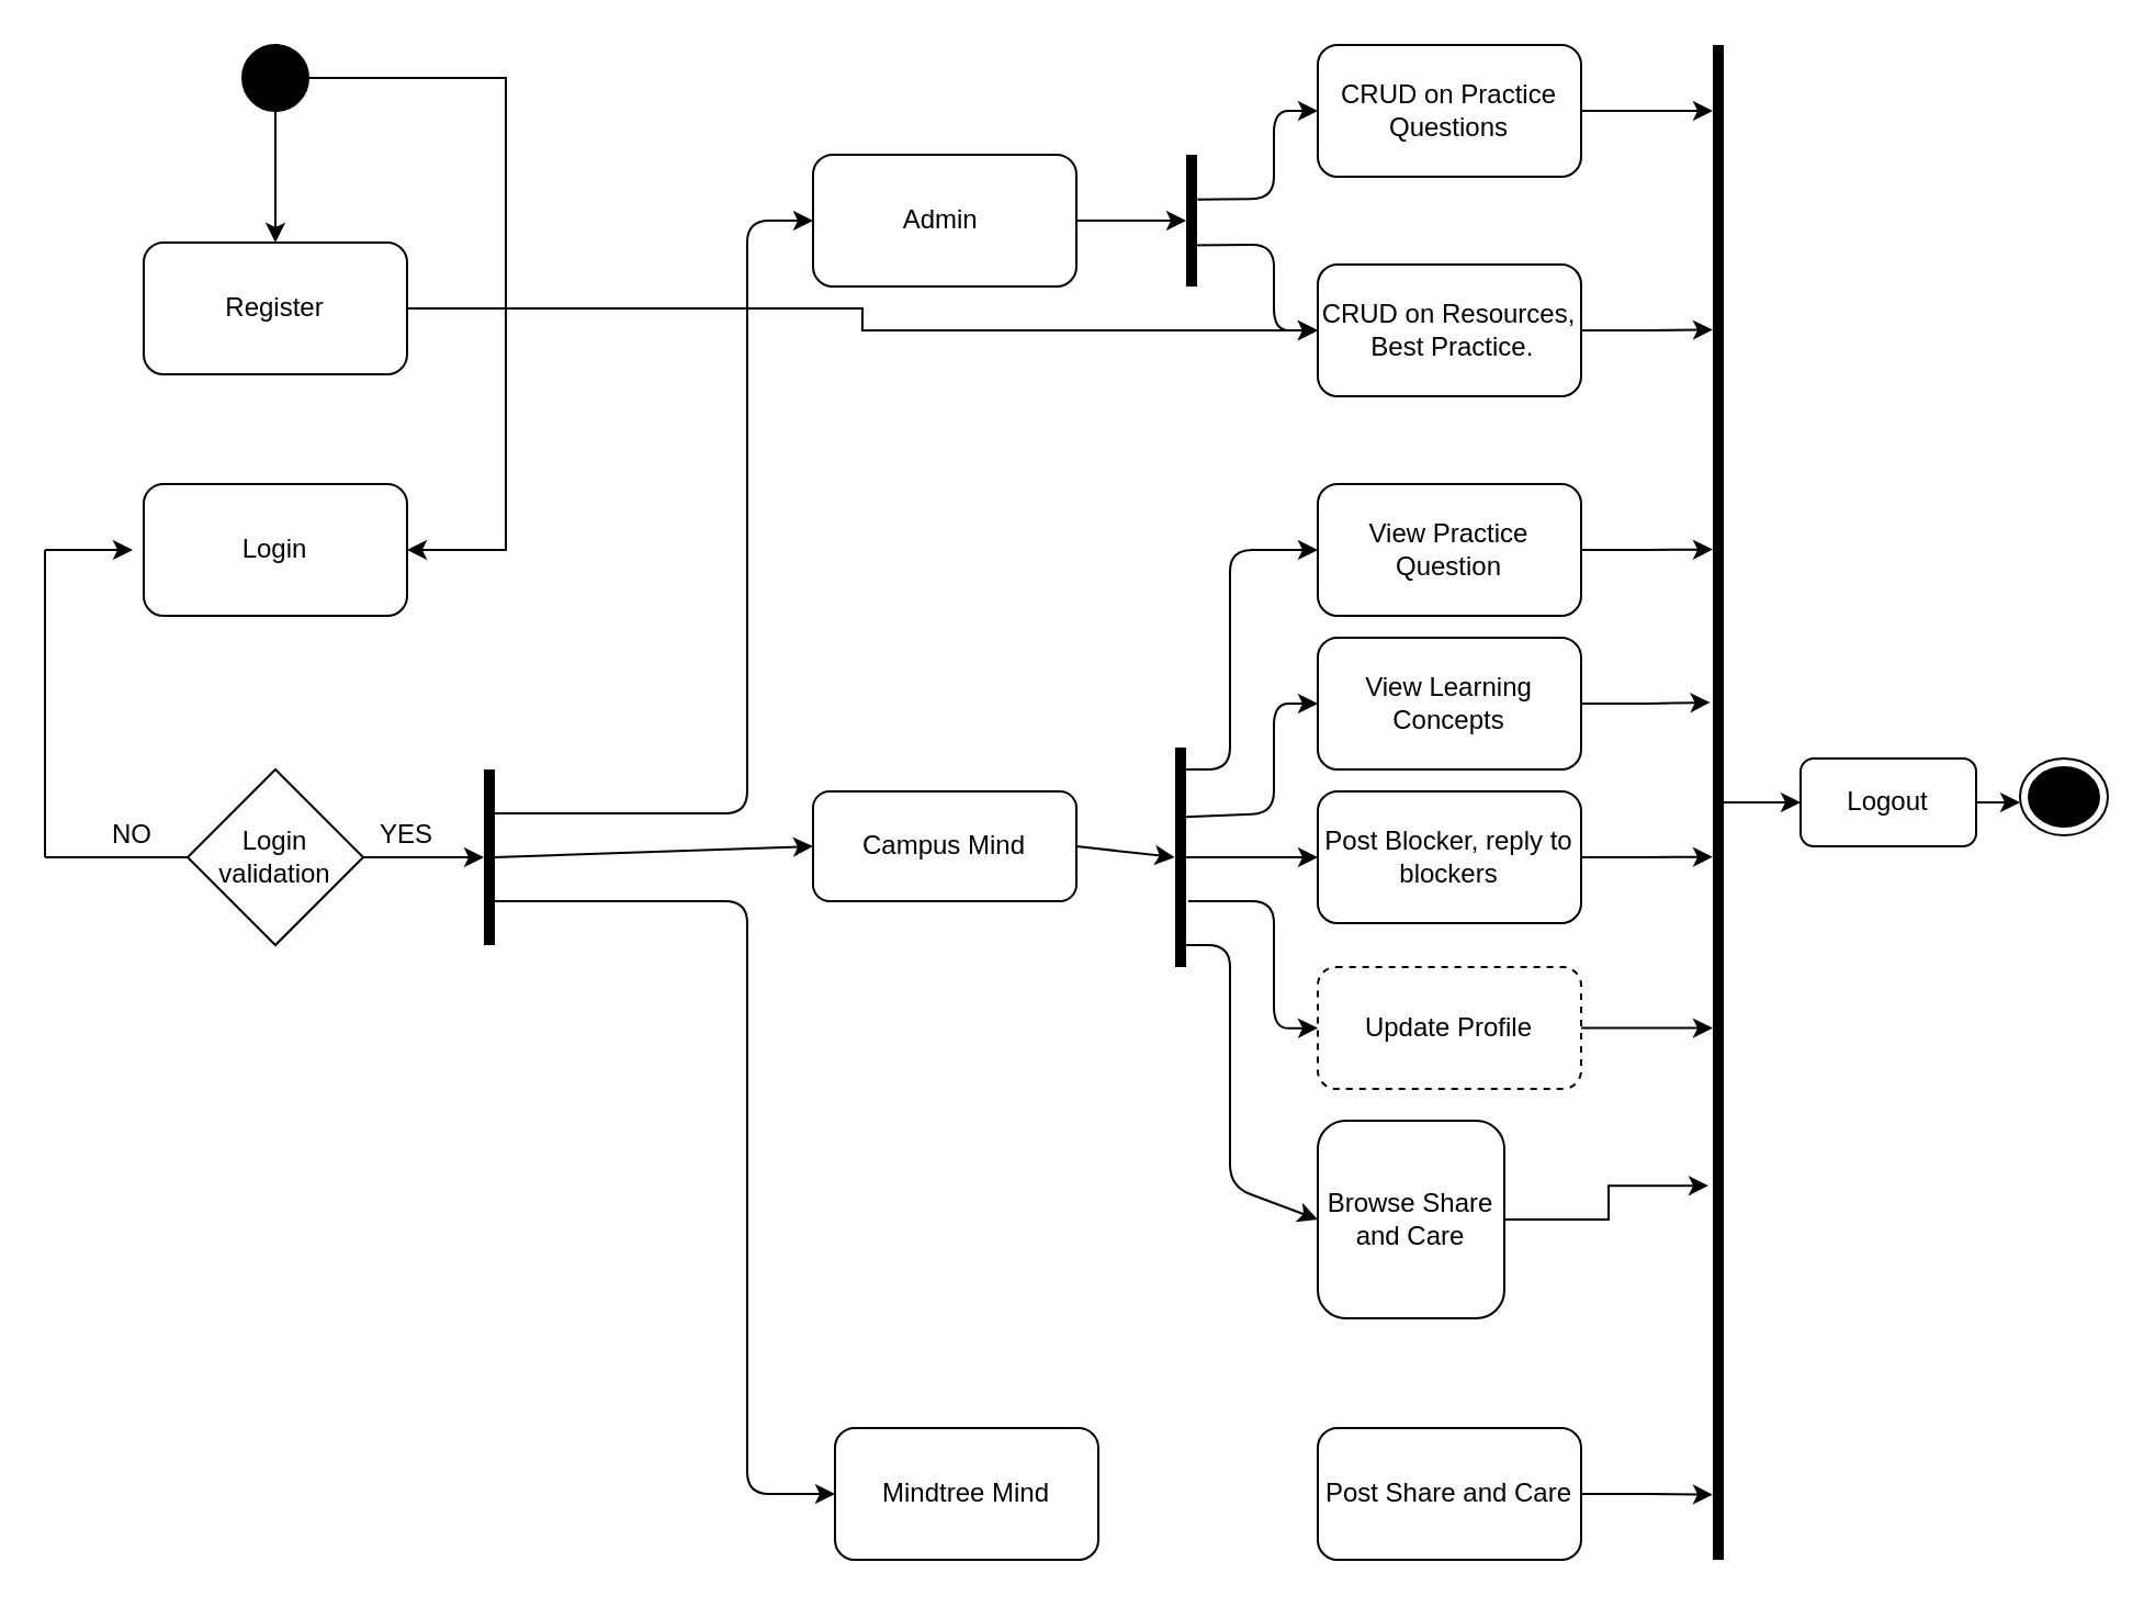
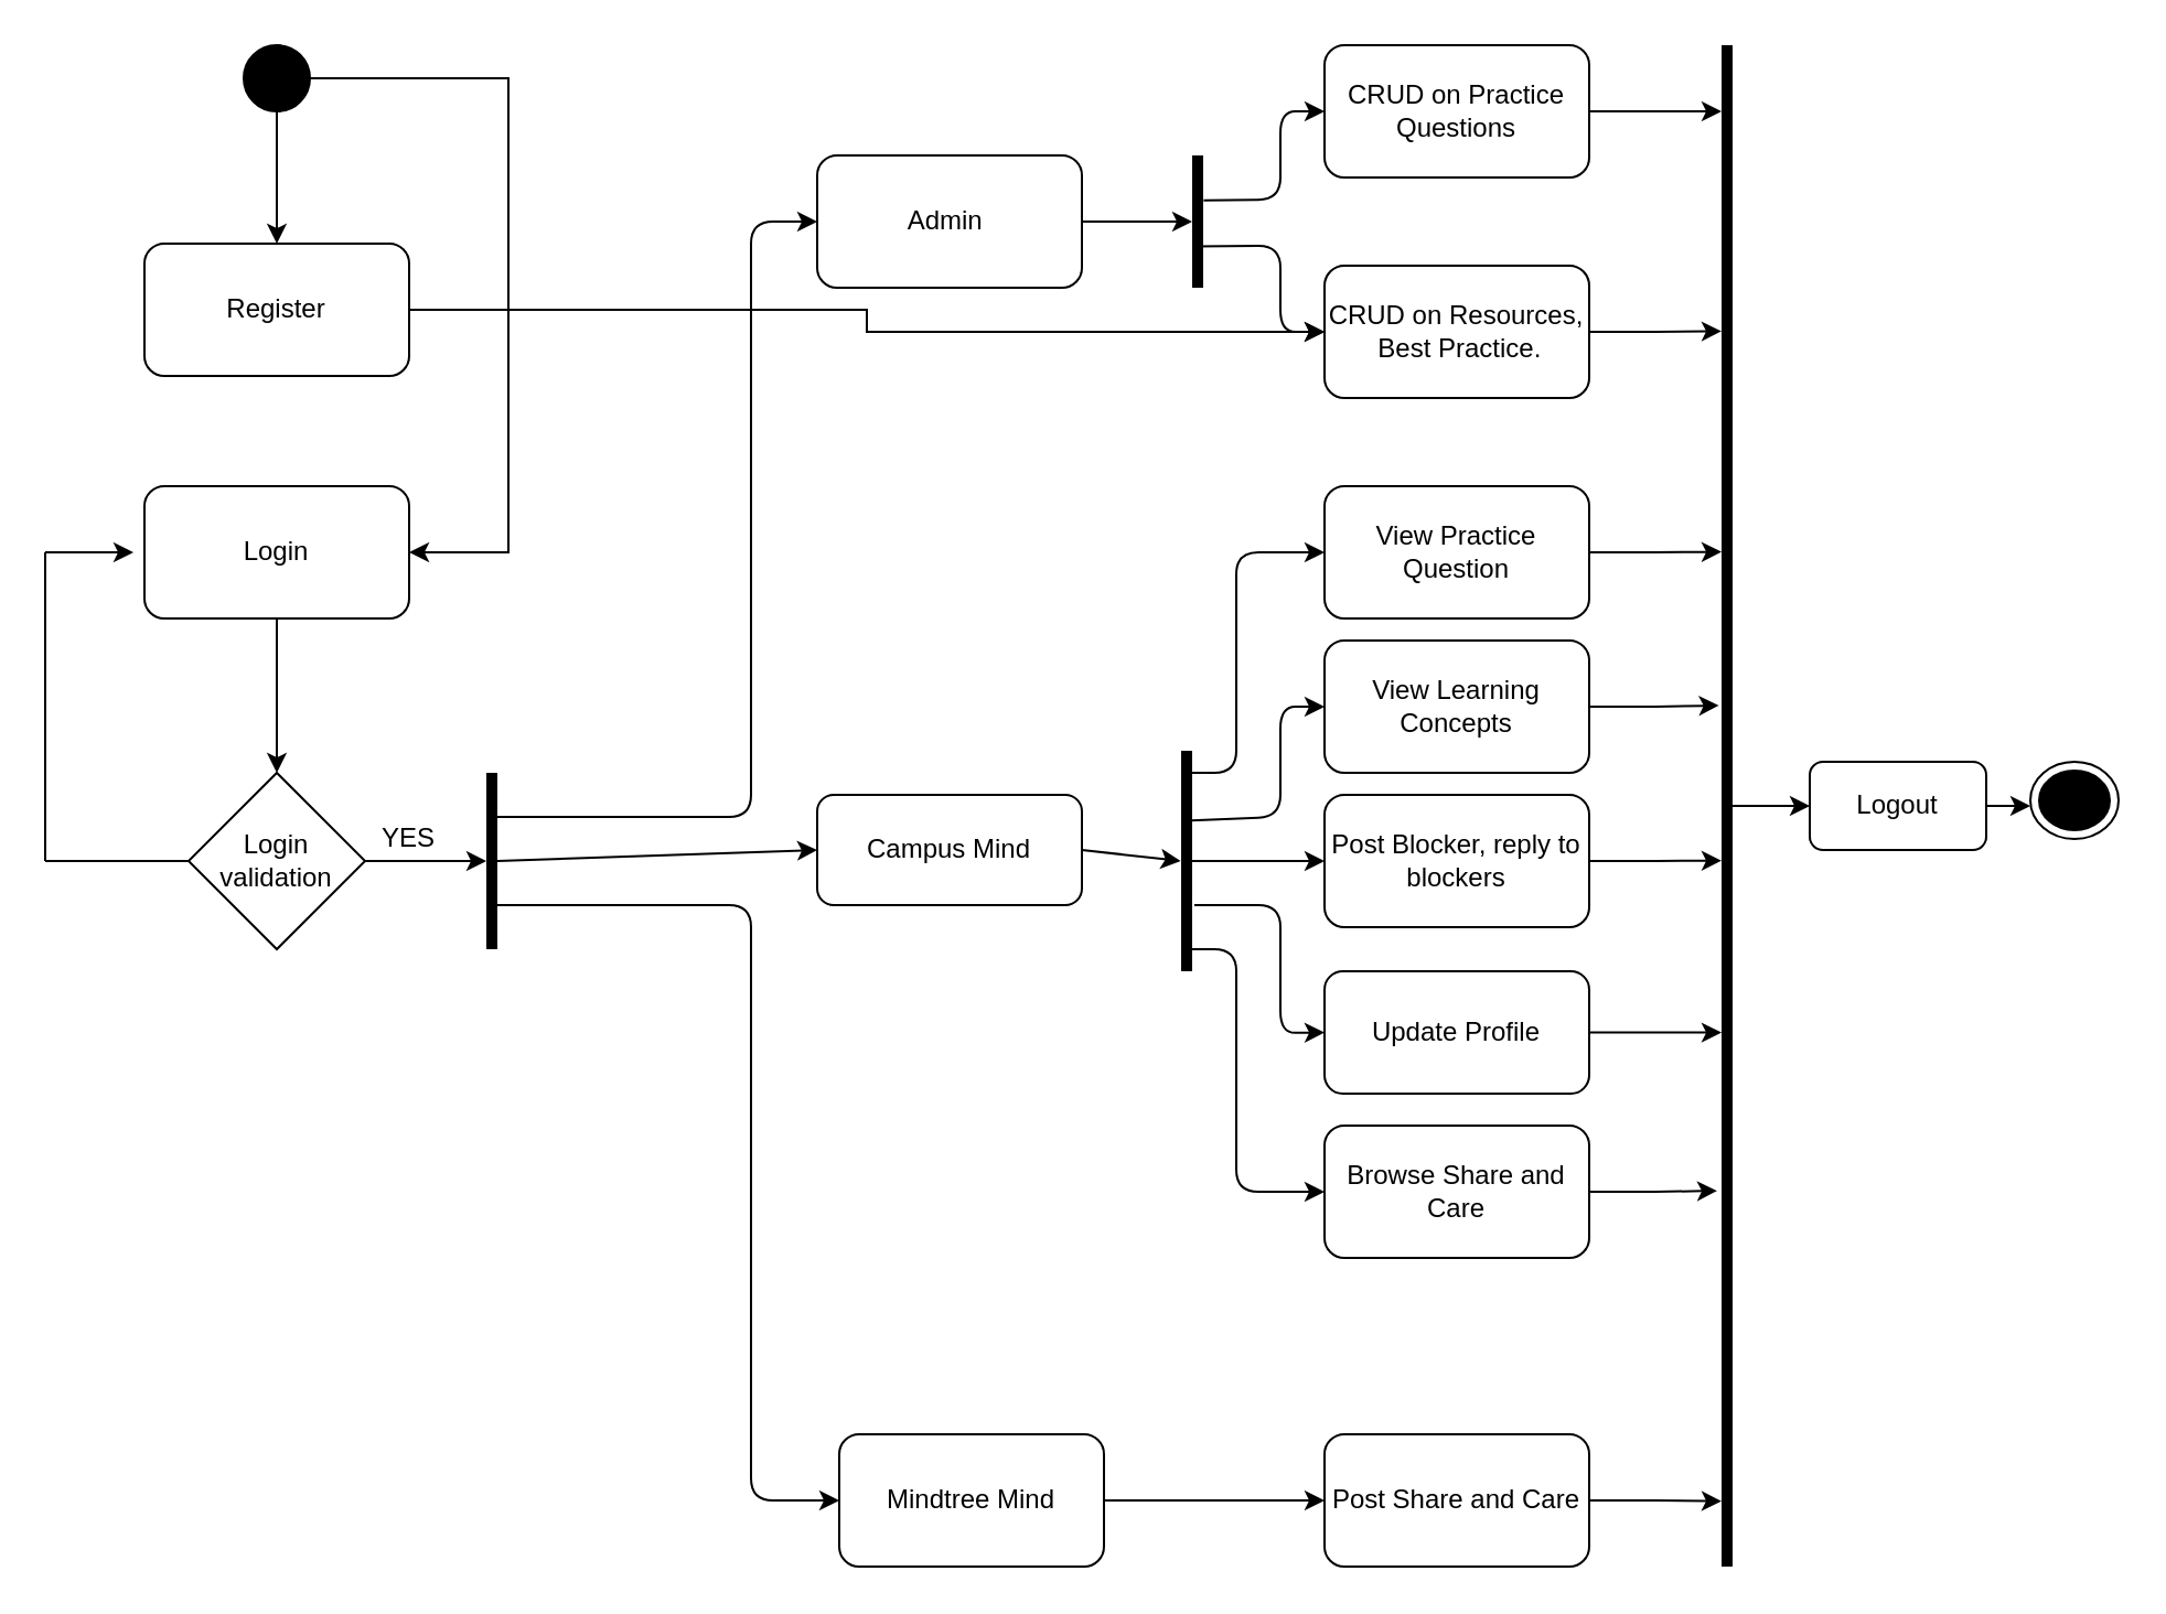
  <mxCell id="0" />
  <mxCell id="1" parent="0" />
  <mxCell id="2" style="edgeStyle=orthogonalEdgeStyle;rounded=0;orthogonalLoop=1;jettySize=auto;html=1;entryX=0.5;entryY=0;entryDx=0;entryDy=0;" edge="1" parent="1" source="4" target="6"><mxGeometry relative="1" as="geometry" /></mxCell>
  <mxCell id="3" style="edgeStyle=orthogonalEdgeStyle;rounded=0;orthogonalLoop=1;jettySize=auto;html=1;entryX=1;entryY=0.5;entryDx=0;entryDy=0;" edge="1" parent="1" source="4" target="8"><mxGeometry relative="1" as="geometry"><mxPoint x="230" y="250" as="targetPoint" /><Array as="points"><mxPoint x="230" y="35" /><mxPoint x="230" y="250" /></Array></mxGeometry></mxCell>
  <mxCell id="4" value="" style="shape=ellipse;html=1;fillColor=#000000;fontSize=18;fontColor=#ffffff;" vertex="1" parent="1"><mxGeometry x="110" y="20" width="30" height="30" as="geometry" /></mxCell>
  <mxCell id="5" style="edgeStyle=orthogonalEdgeStyle;rounded=0;orthogonalLoop=1;jettySize=auto;html=1;" edge="1" parent="1" source="6" target="16"><mxGeometry relative="1" as="geometry" /></mxCell>
  <mxCell id="6" value="Register" style="rounded=1;whiteSpace=wrap;html=1;" vertex="1" parent="1"><mxGeometry x="65" y="110" width="120" height="60" as="geometry" /></mxCell>
+ <mxCell id="7" style="edgeStyle=orthogonalEdgeStyle;rounded=0;orthogonalLoop=1;jettySize=auto;html=1;entryX=0.5;entryY=0;entryDx=0;entryDy=0;" edge="1" parent="1" source="8" target="9"><mxGeometry relative="1" as="geometry" /></mxCell>
  <mxCell id="8" value="Login" style="rounded=1;whiteSpace=wrap;html=1;" vertex="1" parent="1"><mxGeometry x="65" y="220" width="120" height="60" as="geometry" /></mxCell>
  <mxCell id="9" value="Login validation" style="rhombus;whiteSpace=wrap;html=1;" vertex="1" parent="1"><mxGeometry x="85" y="350" width="80" height="80" as="geometry" /></mxCell>
  <mxCell id="10" value="Campus Mind" style="rounded=1;whiteSpace=wrap;html=1;" vertex="1" parent="1"><mxGeometry x="370" y="360" width="120" height="50" as="geometry" /></mxCell>
  <mxCell id="11" style="edgeStyle=orthogonalEdgeStyle;rounded=0;orthogonalLoop=1;jettySize=auto;html=1;entryX=0;entryY=0.5;entryDx=0;entryDy=0;entryPerimeter=0;" edge="1" parent="1" source="12" target="34"><mxGeometry relative="1" as="geometry" /></mxCell>
  <mxCell id="12" value="Admin&amp;nbsp;" style="rounded=1;whiteSpace=wrap;html=1;" vertex="1" parent="1"><mxGeometry x="370" y="70" width="120" height="60" as="geometry" /></mxCell>
+ <mxCell id="13" style="edgeStyle=orthogonalEdgeStyle;rounded=0;orthogonalLoop=1;jettySize=auto;html=1;entryX=0;entryY=0.5;entryDx=0;entryDy=0;" edge="1" parent="1" source="14" target="45"><mxGeometry relative="1" as="geometry" /></mxCell>
  <mxCell id="14" value="Mindtree Mind" style="rounded=1;whiteSpace=wrap;html=1;" vertex="1" parent="1"><mxGeometry x="380" y="650" width="120" height="60" as="geometry" /></mxCell>
  <mxCell id="15" style="edgeStyle=orthogonalEdgeStyle;rounded=0;orthogonalLoop=1;jettySize=auto;html=1;entryX=0;entryY=0.188;entryDx=0;entryDy=0;entryPerimeter=0;" edge="1" parent="1" source="16" target="52"><mxGeometry relative="1" as="geometry" /></mxCell>
  <mxCell id="16" value="CRUD on Resources,&lt;br&gt;&amp;nbsp;Best Practice." style="rounded=1;whiteSpace=wrap;html=1;" vertex="1" parent="1"><mxGeometry x="600" y="120" width="120" height="60" as="geometry" /></mxCell>
  <mxCell id="17" style="edgeStyle=orthogonalEdgeStyle;rounded=0;orthogonalLoop=1;jettySize=auto;html=1;" edge="1" parent="1" source="18"><mxGeometry relative="1" as="geometry"><mxPoint x="780" y="50" as="targetPoint" /></mxGeometry></mxCell>
  <mxCell id="18" value="CRUD on Practice Questions" style="rounded=1;whiteSpace=wrap;html=1;" vertex="1" parent="1"><mxGeometry x="600" y="20" width="120" height="60" as="geometry" /></mxCell>
  <mxCell id="19" style="edgeStyle=orthogonalEdgeStyle;rounded=0;orthogonalLoop=1;jettySize=auto;html=1;entryX=-0.4;entryY=0.753;entryDx=0;entryDy=0;entryPerimeter=0;" edge="1" parent="1" source="20" target="52"><mxGeometry relative="1" as="geometry" /></mxCell>
- <mxCell id="20" value="Browse Share and Care" style="rounded=1;whiteSpace=wrap;html=1;" vertex="1" parent="1"><mxGeometry x="600" y="510" width="85" height="90" as="geometry" /></mxCell>
+ <mxCell id="20" value="Browse Share and Care" style="rounded=1;whiteSpace=wrap;html=1;" vertex="1" parent="1"><mxGeometry x="600" y="510" width="120" height="60" as="geometry" /></mxCell>
  <mxCell id="21" style="edgeStyle=orthogonalEdgeStyle;rounded=0;orthogonalLoop=1;jettySize=auto;html=1;entryX=0;entryY=0.649;entryDx=0;entryDy=0;entryPerimeter=0;" edge="1" parent="1" source="22" target="52"><mxGeometry relative="1" as="geometry" /></mxCell>
- <mxCell id="22" value="Update Profile" style="rounded=1;whiteSpace=wrap;html=1;dashed=1;" vertex="1" parent="1"><mxGeometry x="600" y="440" width="120" height="55.5" as="geometry" /></mxCell>
+ <mxCell id="22" value="Update Profile" style="rounded=1;whiteSpace=wrap;html=1;" vertex="1" parent="1"><mxGeometry x="600" y="440" width="120" height="55.5" as="geometry" /></mxCell>
  <mxCell id="23" style="edgeStyle=orthogonalEdgeStyle;rounded=0;orthogonalLoop=1;jettySize=auto;html=1;entryX=0;entryY=0.536;entryDx=0;entryDy=0;entryPerimeter=0;" edge="1" parent="1" source="24" target="52"><mxGeometry relative="1" as="geometry" /></mxCell>
  <mxCell id="24" value="Post Blocker, reply to blockers" style="rounded=1;whiteSpace=wrap;html=1;" vertex="1" parent="1"><mxGeometry x="600" y="360" width="120" height="60" as="geometry" /></mxCell>
- <mxCell id="25" value="NO" style="text;html=1;strokeColor=none;fillColor=none;align=center;verticalAlign=middle;whiteSpace=wrap;rounded=0;" vertex="1" parent="1"><mxGeometry x="40" y="370" width="40" height="20" as="geometry" /></mxCell>
  <mxCell id="26" value="" style="endArrow=classic;html=1;" edge="1" parent="1"><mxGeometry width="50" height="50" relative="1" as="geometry"><mxPoint x="20" y="250" as="sourcePoint" /><mxPoint x="60" y="250" as="targetPoint" /></mxGeometry></mxCell>
  <mxCell id="27" value="" style="endArrow=none;html=1;" edge="1" parent="1"><mxGeometry width="50" height="50" relative="1" as="geometry"><mxPoint x="20" y="390" as="sourcePoint" /><mxPoint x="20" y="250" as="targetPoint" /></mxGeometry></mxCell>
  <mxCell id="28" value="" style="endArrow=none;html=1;entryX=0;entryY=0.5;entryDx=0;entryDy=0;" edge="1" parent="1" target="9"><mxGeometry width="50" height="50" relative="1" as="geometry"><mxPoint x="20" y="390" as="sourcePoint" /><mxPoint x="385" y="210" as="targetPoint" /></mxGeometry></mxCell>
  <mxCell id="29" value="" style="endArrow=classic;html=1;entryX=0;entryY=0.5;entryDx=0;entryDy=0;entryPerimeter=0;" edge="1" parent="1" target="30"><mxGeometry width="50" height="50" relative="1" as="geometry"><mxPoint x="165" y="390" as="sourcePoint" /><mxPoint x="215" y="390" as="targetPoint" /></mxGeometry></mxCell>
  <mxCell id="30" value="" style="html=1;points=[];perimeter=orthogonalPerimeter;fillColor=#000000;strokeColor=none;" vertex="1" parent="1"><mxGeometry x="220" y="350" width="5" height="80" as="geometry" /></mxCell>
  <mxCell id="31" value="" style="endArrow=classic;html=1;entryX=0;entryY=0.5;entryDx=0;entryDy=0;" edge="1" parent="1" target="10"><mxGeometry width="50" height="50" relative="1" as="geometry"><mxPoint x="225" y="390" as="sourcePoint" /><mxPoint x="275" y="340" as="targetPoint" /></mxGeometry></mxCell>
  <mxCell id="32" value="" style="endArrow=classic;html=1;entryX=0;entryY=0.5;entryDx=0;entryDy=0;" edge="1" parent="1" target="12"><mxGeometry width="50" height="50" relative="1" as="geometry"><mxPoint x="225" y="370" as="sourcePoint" /><mxPoint x="340" y="130" as="targetPoint" /><Array as="points"><mxPoint x="340" y="370" /><mxPoint x="340" y="100" /></Array></mxGeometry></mxCell>
  <mxCell id="33" value="" style="endArrow=classic;html=1;entryX=0;entryY=0.5;entryDx=0;entryDy=0;exitX=0;exitY=0.75;exitDx=0;exitDy=0;exitPerimeter=0;" edge="1" parent="1" source="30" target="14"><mxGeometry width="50" height="50" relative="1" as="geometry"><mxPoint x="230" y="410" as="sourcePoint" /><mxPoint x="340" y="690" as="targetPoint" /><Array as="points"><mxPoint x="340" y="410" /><mxPoint x="340" y="680" /></Array></mxGeometry></mxCell>
  <mxCell id="34" value="" style="html=1;points=[];perimeter=orthogonalPerimeter;fillColor=#000000;strokeColor=none;" vertex="1" parent="1"><mxGeometry x="540" y="70" width="5" height="60" as="geometry" /></mxCell>
  <mxCell id="35" value="" style="endArrow=classic;html=1;exitX=1.04;exitY=0.34;exitDx=0;exitDy=0;exitPerimeter=0;entryX=0;entryY=0.5;entryDx=0;entryDy=0;" edge="1" parent="1" source="34" target="18"><mxGeometry width="50" height="50" relative="1" as="geometry"><mxPoint x="590" y="150" as="sourcePoint" /><mxPoint x="580" y="120" as="targetPoint" /><Array as="points"><mxPoint x="580" y="90" /><mxPoint x="580" y="50" /></Array></mxGeometry></mxCell>
  <mxCell id="36" value="" style="endArrow=classic;html=1;exitX=0.24;exitY=0.687;exitDx=0;exitDy=0;exitPerimeter=0;entryX=0;entryY=0.5;entryDx=0;entryDy=0;" edge="1" parent="1" source="34" target="16"><mxGeometry width="50" height="50" relative="1" as="geometry"><mxPoint x="570" y="160" as="sourcePoint" /><mxPoint x="580" y="210" as="targetPoint" /><Array as="points"><mxPoint x="580" y="111" /><mxPoint x="580" y="150" /></Array></mxGeometry></mxCell>
  <mxCell id="37" style="edgeStyle=orthogonalEdgeStyle;rounded=0;orthogonalLoop=1;jettySize=auto;html=1;entryX=0;entryY=0.333;entryDx=0;entryDy=0;entryPerimeter=0;" edge="1" parent="1" source="38" target="52"><mxGeometry relative="1" as="geometry" /></mxCell>
  <mxCell id="38" value="View Practice Question" style="rounded=1;whiteSpace=wrap;html=1;" vertex="1" parent="1"><mxGeometry x="600" y="220" width="120" height="60" as="geometry" /></mxCell>
  <mxCell id="39" style="edgeStyle=orthogonalEdgeStyle;rounded=0;orthogonalLoop=1;jettySize=auto;html=1;entryX=-0.24;entryY=0.434;entryDx=0;entryDy=0;entryPerimeter=0;" edge="1" parent="1" source="40" target="52"><mxGeometry relative="1" as="geometry" /></mxCell>
  <mxCell id="40" value="View Learning Concepts" style="rounded=1;whiteSpace=wrap;html=1;" vertex="1" parent="1"><mxGeometry x="600" y="290" width="120" height="60" as="geometry" /></mxCell>
  <mxCell id="41" value="" style="endArrow=classic;html=1;exitX=1;exitY=0.5;exitDx=0;exitDy=0;entryX=-0.04;entryY=0.5;entryDx=0;entryDy=0;entryPerimeter=0;" edge="1" parent="1" source="10" target="43"><mxGeometry width="50" height="50" relative="1" as="geometry"><mxPoint x="440" y="290" as="sourcePoint" /><mxPoint x="540" y="390" as="targetPoint" /></mxGeometry></mxCell>
  <mxCell id="42" style="edgeStyle=orthogonalEdgeStyle;rounded=0;orthogonalLoop=1;jettySize=auto;html=1;entryX=0;entryY=0.5;entryDx=0;entryDy=0;" edge="1" parent="1" source="43" target="24"><mxGeometry relative="1" as="geometry" /></mxCell>
  <mxCell id="43" value="" style="html=1;points=[];perimeter=orthogonalPerimeter;fillColor=#000000;strokeColor=none;" vertex="1" parent="1"><mxGeometry x="535" y="340" width="5" height="100" as="geometry" /></mxCell>
  <mxCell id="44" style="edgeStyle=orthogonalEdgeStyle;rounded=0;orthogonalLoop=1;jettySize=auto;html=1;entryX=0;entryY=0.957;entryDx=0;entryDy=0;entryPerimeter=0;" edge="1" parent="1" source="45" target="52"><mxGeometry relative="1" as="geometry" /></mxCell>
  <mxCell id="45" value="Post Share and Care" style="rounded=1;whiteSpace=wrap;html=1;" vertex="1" parent="1"><mxGeometry x="600" y="650" width="120" height="60" as="geometry" /></mxCell>
  <mxCell id="46" value="" style="endArrow=classic;html=1;exitX=1;exitY=0.1;exitDx=0;exitDy=0;exitPerimeter=0;" edge="1" parent="1" source="43"><mxGeometry width="50" height="50" relative="1" as="geometry"><mxPoint x="550" y="350" as="sourcePoint" /><mxPoint x="600" y="250" as="targetPoint" /><Array as="points"><mxPoint x="560" y="350" /><mxPoint x="560" y="250" /></Array></mxGeometry></mxCell>
  <mxCell id="47" value="" style="endArrow=classic;html=1;entryX=0;entryY=0.5;entryDx=0;entryDy=0;" edge="1" parent="1" target="22"><mxGeometry width="50" height="50" relative="1" as="geometry"><mxPoint x="541" y="410" as="sourcePoint" /><mxPoint x="590" y="470" as="targetPoint" /><Array as="points"><mxPoint x="580" y="410" /><mxPoint x="580" y="468" /></Array></mxGeometry></mxCell>
  <mxCell id="48" value="" style="endArrow=classic;html=1;entryX=0;entryY=0.5;entryDx=0;entryDy=0;exitX=0.92;exitY=0.316;exitDx=0;exitDy=0;exitPerimeter=0;" edge="1" parent="1" source="43" target="40"><mxGeometry width="50" height="50" relative="1" as="geometry"><mxPoint x="560" y="370" as="sourcePoint" /><mxPoint x="510" y="260" as="targetPoint" /><Array as="points"><mxPoint x="580" y="370" /><mxPoint x="580" y="320" /></Array></mxGeometry></mxCell>
  <mxCell id="49" value="" style="endArrow=classic;html=1;entryX=0;entryY=0.5;entryDx=0;entryDy=0;exitX=1;exitY=0.9;exitDx=0;exitDy=0;exitPerimeter=0;" edge="1" parent="1" source="43" target="20"><mxGeometry width="50" height="50" relative="1" as="geometry"><mxPoint x="560" y="430" as="sourcePoint" /><mxPoint x="590" y="540" as="targetPoint" /><Array as="points"><mxPoint x="560" y="430" /><mxPoint x="560" y="540" /></Array></mxGeometry></mxCell>
  <mxCell id="50" value="YES" style="text;html=1;strokeColor=none;fillColor=none;align=center;verticalAlign=middle;whiteSpace=wrap;rounded=0;" vertex="1" parent="1"><mxGeometry x="165" y="370" width="40" height="20" as="geometry" /></mxCell>
  <mxCell id="51" style="edgeStyle=orthogonalEdgeStyle;rounded=0;orthogonalLoop=1;jettySize=auto;html=1;" edge="1" parent="1" source="52"><mxGeometry relative="1" as="geometry"><mxPoint x="820" y="365" as="targetPoint" /></mxGeometry></mxCell>
  <mxCell id="52" value="" style="html=1;points=[];perimeter=orthogonalPerimeter;fillColor=#000000;strokeColor=none;" vertex="1" parent="1"><mxGeometry x="780" y="20" width="5" height="690" as="geometry" /></mxCell>
  <mxCell id="53" style="edgeStyle=orthogonalEdgeStyle;rounded=0;orthogonalLoop=1;jettySize=auto;html=1;" edge="1" parent="1" source="54"><mxGeometry relative="1" as="geometry"><mxPoint x="920" y="365" as="targetPoint" /></mxGeometry></mxCell>
  <mxCell id="54" value="Logout" style="rounded=1;whiteSpace=wrap;html=1;" vertex="1" parent="1"><mxGeometry x="820" y="345" width="80" height="40" as="geometry" /></mxCell>
  <mxCell id="55" value="" style="ellipse;html=1;shape=endState;fillColor=#000000;strokeColor=#000000;" vertex="1" parent="1"><mxGeometry x="920" y="345" width="40" height="35" as="geometry" /></mxCell>
